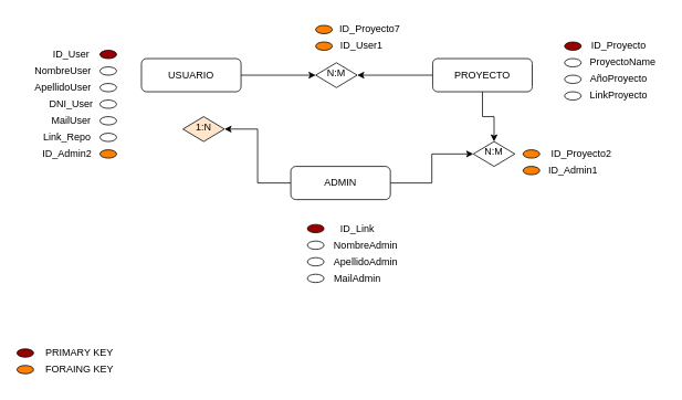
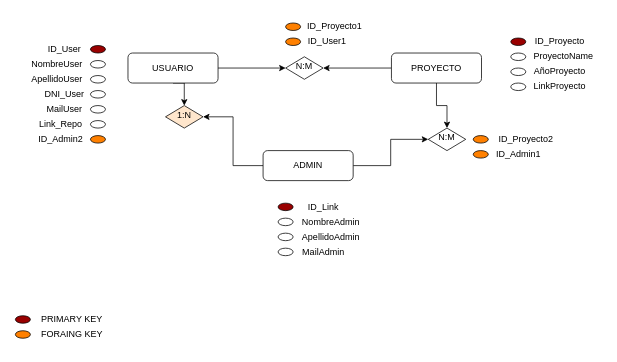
  <mxCell id="0" />
  <mxCell id="1" parent="0" />
+ <mxCell id="2" style="edgeStyle=orthogonalEdgeStyle;rounded=0;orthogonalLoop=1;jettySize=auto;html=1;exitX=0.5;exitY=1;exitDx=0;exitDy=0;entryX=0.5;entryY=0;entryDx=0;entryDy=0;" parent="1" source="4" target="40" edge="1"><mxGeometry relative="1" as="geometry" /></mxCell>
  <mxCell id="3" style="edgeStyle=orthogonalEdgeStyle;rounded=0;orthogonalLoop=1;jettySize=auto;html=1;exitX=1;exitY=0.5;exitDx=0;exitDy=0;entryX=0;entryY=0.5;entryDx=0;entryDy=0;" parent="1" source="4" target="8" edge="1"><mxGeometry relative="1" as="geometry" /></mxCell>
  <mxCell id="4" value="USUARIO" style="rounded=1;whiteSpace=wrap;html=1;fontSize=12;glass=0;strokeWidth=1;shadow=0;" parent="1" vertex="1"><mxGeometry x="170" y="70" width="120" height="40" as="geometry" /></mxCell>
  <mxCell id="5" style="edgeStyle=orthogonalEdgeStyle;rounded=0;orthogonalLoop=1;jettySize=auto;html=1;exitX=0;exitY=0.5;exitDx=0;exitDy=0;entryX=1;entryY=0.5;entryDx=0;entryDy=0;" parent="1" source="7" target="8" edge="1"><mxGeometry relative="1" as="geometry" /></mxCell>
  <mxCell id="6" style="edgeStyle=orthogonalEdgeStyle;rounded=0;orthogonalLoop=1;jettySize=auto;html=1;exitX=0.5;exitY=1;exitDx=0;exitDy=0;entryX=0.5;entryY=0;entryDx=0;entryDy=0;" parent="1" source="7" target="49" edge="1"><mxGeometry relative="1" as="geometry" /></mxCell>
  <mxCell id="7" value="PROYECTO" style="rounded=1;whiteSpace=wrap;html=1;fontSize=12;glass=0;strokeWidth=1;shadow=0;" parent="1" vertex="1"><mxGeometry x="521" y="70" width="120" height="40" as="geometry" /></mxCell>
  <mxCell id="8" value="N:M" style="rhombus;whiteSpace=wrap;html=1;shadow=0;fontFamily=Helvetica;fontSize=12;align=center;strokeWidth=1;spacing=6;spacingTop=-4;" parent="1" vertex="1"><mxGeometry x="380" y="75" width="50" height="30" as="geometry" /></mxCell>
  <mxCell id="9" style="edgeStyle=orthogonalEdgeStyle;rounded=0;orthogonalLoop=1;jettySize=auto;html=1;" parent="1" source="11" target="49" edge="1"><mxGeometry relative="1" as="geometry" /></mxCell>
  <mxCell id="10" style="edgeStyle=orthogonalEdgeStyle;rounded=0;orthogonalLoop=1;jettySize=auto;html=1;exitX=0;exitY=0.5;exitDx=0;exitDy=0;entryX=1;entryY=0.5;entryDx=0;entryDy=0;" parent="1" source="11" target="40" edge="1"><mxGeometry relative="1" as="geometry" /></mxCell>
  <mxCell id="11" value="ADMIN" style="rounded=1;whiteSpace=wrap;html=1;fontSize=12;glass=0;strokeWidth=1;shadow=0;" parent="1" vertex="1"><mxGeometry x="350" y="200" width="120" height="40" as="geometry" /></mxCell>
  <mxCell id="12" value="" style="ellipse;whiteSpace=wrap;html=1;" parent="1" vertex="1"><mxGeometry x="120" y="100" width="20" height="10" as="geometry" /></mxCell>
  <mxCell id="13" value="" style="ellipse;whiteSpace=wrap;html=1;" parent="1" vertex="1"><mxGeometry x="120" y="120" width="20" height="10" as="geometry" /></mxCell>
  <mxCell id="14" value="" style="ellipse;whiteSpace=wrap;html=1;" parent="1" vertex="1"><mxGeometry x="120" y="160" width="20" height="10" as="geometry" /></mxCell>
  <mxCell id="15" value="" style="ellipse;whiteSpace=wrap;html=1;" parent="1" vertex="1"><mxGeometry x="120" y="140" width="20" height="10" as="geometry" /></mxCell>
  <mxCell id="16" value="" style="ellipse;whiteSpace=wrap;html=1;" parent="1" vertex="1"><mxGeometry x="120" y="80" width="20" height="10" as="geometry" /></mxCell>
  <mxCell id="17" value="" style="ellipse;whiteSpace=wrap;html=1;fillColor=#990000;" parent="1" vertex="1"><mxGeometry x="120" y="60" width="20" height="10" as="geometry" /></mxCell>
  <mxCell id="18" value="ID_User" style="text;html=1;align=center;verticalAlign=middle;resizable=0;points=[];autosize=1;strokeColor=none;fillColor=none;" parent="1" vertex="1"><mxGeometry x="50" y="50" width="70" height="30" as="geometry" /></mxCell>
  <mxCell id="19" value="DNI_User" style="text;html=1;align=center;verticalAlign=middle;resizable=0;points=[];autosize=1;strokeColor=none;fillColor=none;" parent="1" vertex="1"><mxGeometry x="45" y="110" width="80" height="30" as="geometry" /></mxCell>
  <mxCell id="20" value="NombreUser" style="text;html=1;align=center;verticalAlign=middle;resizable=0;points=[];autosize=1;strokeColor=none;fillColor=none;" parent="1" vertex="1"><mxGeometry x="30" y="70" width="90" height="30" as="geometry" /></mxCell>
  <mxCell id="21" value="ApellidoUser" style="text;html=1;align=center;verticalAlign=middle;resizable=0;points=[];autosize=1;strokeColor=none;fillColor=none;" parent="1" vertex="1"><mxGeometry x="30" y="90" width="90" height="30" as="geometry" /></mxCell>
  <mxCell id="22" value="MailUser" style="text;html=1;align=center;verticalAlign=middle;resizable=0;points=[];autosize=1;strokeColor=none;fillColor=none;" parent="1" vertex="1"><mxGeometry x="50" y="130" width="70" height="30" as="geometry" /></mxCell>
  <mxCell id="23" value="Link_Repo" style="text;html=1;align=center;verticalAlign=middle;resizable=0;points=[];autosize=1;strokeColor=none;fillColor=none;" parent="1" vertex="1"><mxGeometry x="40" y="150" width="80" height="30" as="geometry" /></mxCell>
  <mxCell id="24" value="" style="ellipse;whiteSpace=wrap;html=1;" parent="1" vertex="1"><mxGeometry x="680" y="70" width="20" height="10" as="geometry" /></mxCell>
  <mxCell id="25" value="" style="ellipse;whiteSpace=wrap;html=1;" parent="1" vertex="1"><mxGeometry x="680" y="90" width="20" height="10" as="geometry" /></mxCell>
  <mxCell id="26" value="" style="ellipse;whiteSpace=wrap;html=1;" parent="1" vertex="1"><mxGeometry x="680" y="110" width="20" height="10" as="geometry" /></mxCell>
  <mxCell id="27" value="ProyectoName" style="text;html=1;align=center;verticalAlign=middle;resizable=0;points=[];autosize=1;strokeColor=none;fillColor=none;" parent="1" vertex="1"><mxGeometry x="700" y="60" width="100" height="30" as="geometry" /></mxCell>
  <mxCell id="28" value="AñoProyecto" style="text;html=1;align=center;verticalAlign=middle;resizable=0;points=[];autosize=1;strokeColor=none;fillColor=none;" parent="1" vertex="1"><mxGeometry x="700" y="80" width="90" height="30" as="geometry" /></mxCell>
  <mxCell id="29" value="LinkProyecto" style="text;html=1;align=center;verticalAlign=middle;resizable=0;points=[];autosize=1;strokeColor=none;fillColor=none;" parent="1" vertex="1"><mxGeometry x="700" y="100" width="90" height="30" as="geometry" /></mxCell>
  <mxCell id="30" value="" style="ellipse;whiteSpace=wrap;html=1;" parent="1" vertex="1"><mxGeometry x="370" y="290" width="20" height="10" as="geometry" /></mxCell>
  <mxCell id="31" value="" style="ellipse;whiteSpace=wrap;html=1;" parent="1" vertex="1"><mxGeometry x="370" y="310" width="20" height="10" as="geometry" /></mxCell>
  <mxCell id="32" value="" style="ellipse;whiteSpace=wrap;html=1;" parent="1" vertex="1"><mxGeometry x="370" y="330" width="20" height="10" as="geometry" /></mxCell>
  <mxCell id="33" value="NombreAdmin" style="text;html=1;align=center;verticalAlign=middle;resizable=0;points=[];autosize=1;strokeColor=none;fillColor=none;" parent="1" vertex="1"><mxGeometry x="390" y="280" width="100" height="30" as="geometry" /></mxCell>
  <mxCell id="34" value="ApellidoAdmin" style="text;html=1;align=center;verticalAlign=middle;resizable=0;points=[];autosize=1;strokeColor=none;fillColor=none;" parent="1" vertex="1"><mxGeometry x="390" y="300" width="100" height="30" as="geometry" /></mxCell>
  <mxCell id="35" value="MailAdmin" style="text;html=1;align=center;verticalAlign=middle;resizable=0;points=[];autosize=1;strokeColor=none;fillColor=none;" parent="1" vertex="1"><mxGeometry x="390" y="320" width="80" height="30" as="geometry" /></mxCell>
  <mxCell id="36" value="" style="ellipse;whiteSpace=wrap;html=1;fillColor=#990000;" parent="1" vertex="1"><mxGeometry x="370" y="270" width="20" height="10" as="geometry" /></mxCell>
  <mxCell id="37" value="ID_Link" style="text;html=1;align=center;verticalAlign=middle;resizable=0;points=[];autosize=1;strokeColor=none;fillColor=none;" parent="1" vertex="1"><mxGeometry x="390" y="260" width="80" height="30" as="geometry" /></mxCell>
  <mxCell id="38" value="" style="ellipse;whiteSpace=wrap;html=1;fillColor=#990000;" parent="1" vertex="1"><mxGeometry x="680" y="50" width="20" height="10" as="geometry" /></mxCell>
  <mxCell id="39" value="ID_Proyecto" style="text;html=1;align=center;verticalAlign=middle;resizable=0;points=[];autosize=1;strokeColor=none;fillColor=none;" parent="1" vertex="1"><mxGeometry x="700" y="40" width="90" height="30" as="geometry" /></mxCell>
  <mxCell id="40" value="1:N" style="rhombus;whiteSpace=wrap;html=1;shadow=0;fontFamily=Helvetica;fontSize=12;align=center;strokeWidth=1;spacing=6;spacingTop=-4;fillColor=#ffe6cc;" parent="1" vertex="1"><mxGeometry x="220" y="140" width="50" height="30" as="geometry" /></mxCell>
  <mxCell id="41" value="" style="ellipse;whiteSpace=wrap;html=1;fillColor=#FF8000;" parent="1" vertex="1"><mxGeometry x="380" y="50" width="20" height="10" as="geometry" /></mxCell>
  <mxCell id="42" value="" style="ellipse;whiteSpace=wrap;html=1;fillColor=#FF8000;" parent="1" vertex="1"><mxGeometry x="380" y="30" width="20" height="10" as="geometry" /></mxCell>
  <mxCell id="43" value="ID_User1" style="text;html=1;align=center;verticalAlign=middle;resizable=0;points=[];autosize=1;strokeColor=none;fillColor=none;" parent="1" vertex="1"><mxGeometry x="400" y="40" width="70" height="30" as="geometry" /></mxCell>
- <mxCell id="44" value="ID_Proyecto7" style="text;html=1;align=center;verticalAlign=middle;resizable=0;points=[];autosize=1;strokeColor=none;fillColor=none;" parent="1" vertex="1"><mxGeometry x="395" y="20" width="100" height="30" as="geometry" /></mxCell>
+ <mxCell id="44" value="ID_Proyecto1" style="text;html=1;align=center;verticalAlign=middle;resizable=0;points=[];autosize=1;strokeColor=none;fillColor=none;" parent="1" vertex="1"><mxGeometry x="395" y="20" width="100" height="30" as="geometry" /></mxCell>
  <mxCell id="45" value="" style="ellipse;whiteSpace=wrap;html=1;fillColor=#FF8000;" parent="1" vertex="1"><mxGeometry x="20" y="440" width="20" height="10" as="geometry" /></mxCell>
  <mxCell id="46" value="FORAING KEY" style="text;html=1;align=center;verticalAlign=middle;resizable=0;points=[];autosize=1;strokeColor=none;fillColor=none;" parent="1" vertex="1"><mxGeometry x="40" y="430" width="110" height="30" as="geometry" /></mxCell>
  <mxCell id="47" value="" style="ellipse;whiteSpace=wrap;html=1;fillColor=#990000;" parent="1" vertex="1"><mxGeometry x="20" y="420" width="20" height="10" as="geometry" /></mxCell>
  <mxCell id="48" value="PRIMARY KEY" style="text;html=1;align=center;verticalAlign=middle;resizable=0;points=[];autosize=1;strokeColor=none;fillColor=none;" parent="1" vertex="1"><mxGeometry x="40" y="410" width="110" height="30" as="geometry" /></mxCell>
  <mxCell id="49" value="N:M" style="rhombus;whiteSpace=wrap;html=1;shadow=0;fontFamily=Helvetica;fontSize=12;align=center;strokeWidth=1;spacing=6;spacingTop=-4;" parent="1" vertex="1"><mxGeometry x="570" y="170" width="50" height="30" as="geometry" /></mxCell>
  <mxCell id="50" value="" style="ellipse;whiteSpace=wrap;html=1;fillColor=#FF8000;" parent="1" vertex="1"><mxGeometry x="630" y="180" width="20" height="10" as="geometry" /></mxCell>
  <mxCell id="51" value="" style="ellipse;whiteSpace=wrap;html=1;fillColor=#FF8000;" parent="1" vertex="1"><mxGeometry x="630" y="200" width="20" height="10" as="geometry" /></mxCell>
  <mxCell id="52" value="ID_Proyecto2" style="text;html=1;align=center;verticalAlign=middle;resizable=0;points=[];autosize=1;strokeColor=none;fillColor=none;" parent="1" vertex="1"><mxGeometry x="650" y="170" width="100" height="30" as="geometry" /></mxCell>
  <mxCell id="53" value="ID_Admin1" style="text;html=1;align=center;verticalAlign=middle;resizable=0;points=[];autosize=1;strokeColor=none;fillColor=none;" parent="1" vertex="1"><mxGeometry x="650" y="190" width="80" height="30" as="geometry" /></mxCell>
  <mxCell id="54" value="" style="ellipse;whiteSpace=wrap;html=1;fillColor=#FF8000;" vertex="1" parent="1"><mxGeometry x="120" y="180" width="20" height="10" as="geometry" /></mxCell>
  <mxCell id="55" value="ID_Admin2" style="text;html=1;align=center;verticalAlign=middle;resizable=0;points=[];autosize=1;strokeColor=none;fillColor=none;" vertex="1" parent="1"><mxGeometry x="40" y="170" width="80" height="30" as="geometry" /></mxCell>
